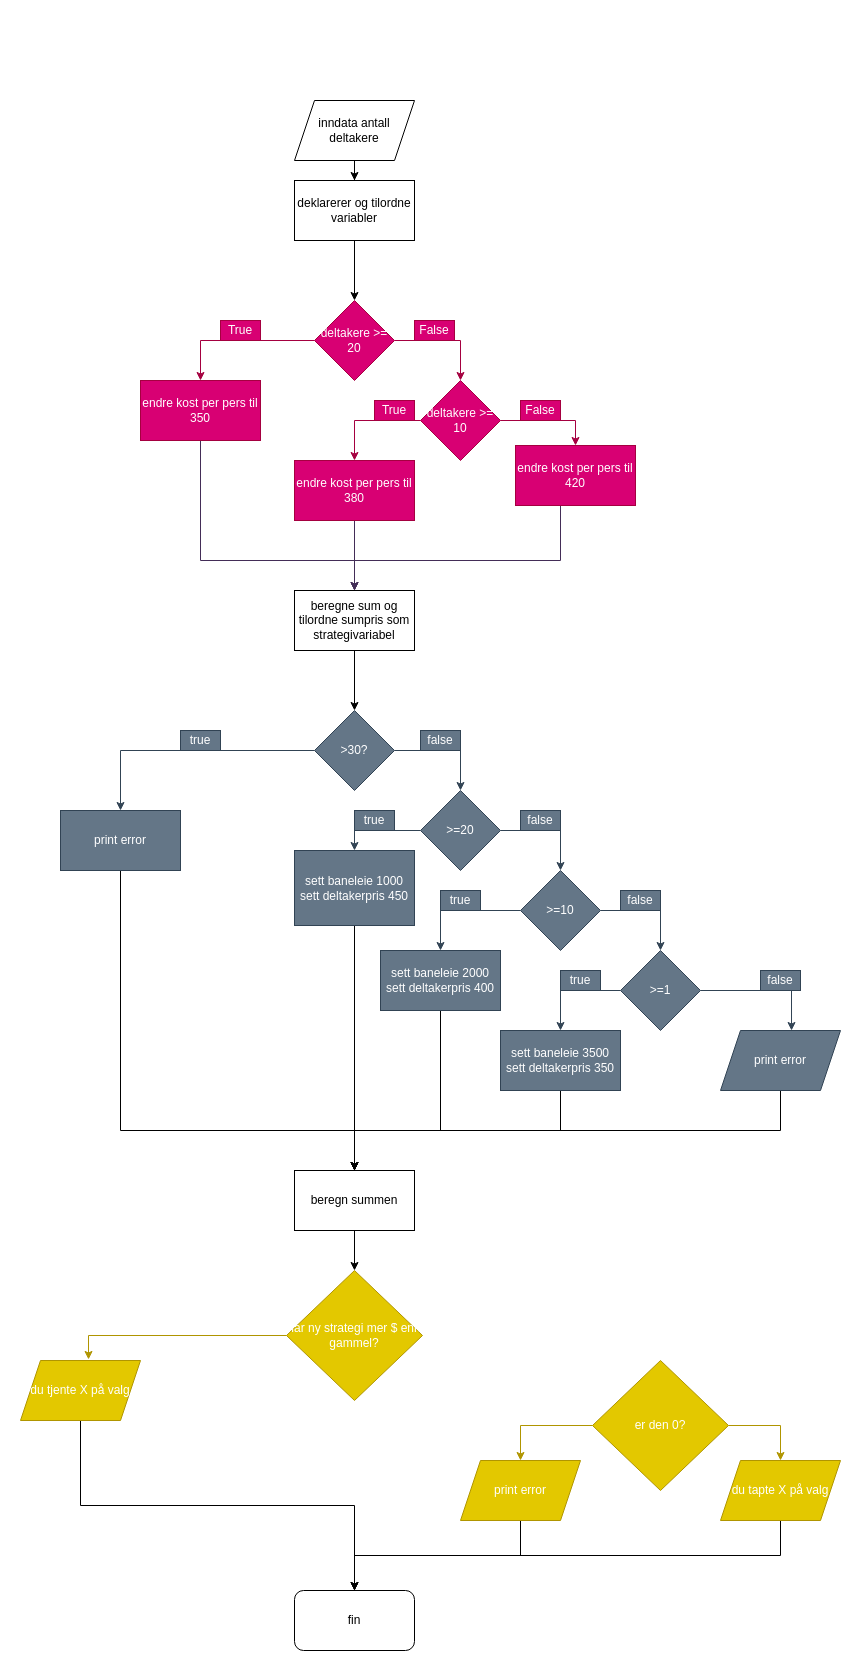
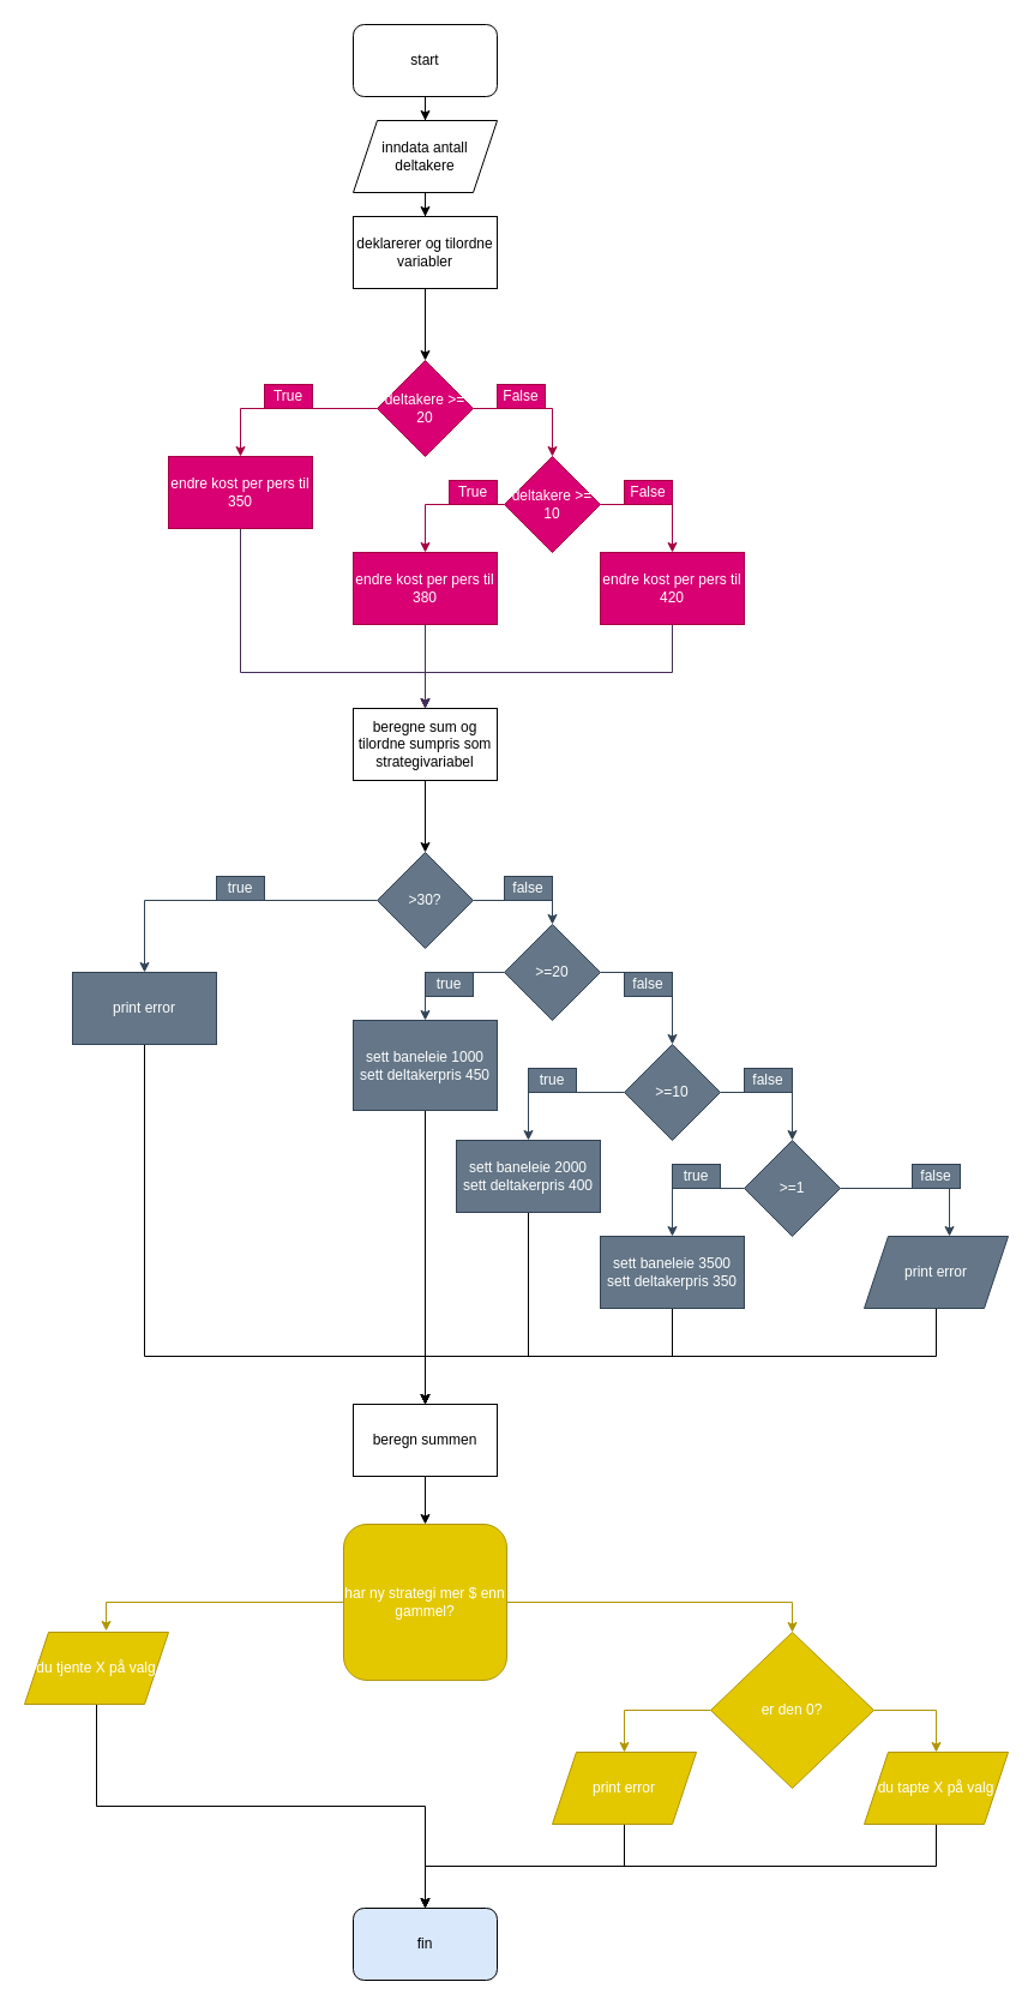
  <mxCell id="0" />
  <mxCell id="1" parent="0" />
+ <mxCell id="2" value="" style="edgeStyle=orthogonalEdgeStyle;rounded=0;orthogonalLoop=1;jettySize=auto;html=1;" parent="1" source="3" target="5" edge="1"><mxGeometry relative="1" as="geometry" /></mxCell>
+ <mxCell id="3" value="start" style="rounded=1;whiteSpace=wrap;html=1;" parent="1" vertex="1"><mxGeometry x="294" width="120" height="60" as="geometry" y="20" /></mxCell>
  <mxCell id="4" value="" style="edgeStyle=orthogonalEdgeStyle;rounded=0;orthogonalLoop=1;jettySize=auto;html=1;" parent="1" source="5" target="7" edge="1"><mxGeometry relative="1" as="geometry" /></mxCell>
  <mxCell id="5" value="inndata antall deltakere" style="shape=parallelogram;perimeter=parallelogramPerimeter;whiteSpace=wrap;html=1;fixedSize=1;" parent="1" vertex="1"><mxGeometry x="294" y="100" width="120" height="60" as="geometry" /></mxCell>
  <mxCell id="6" style="edgeStyle=orthogonalEdgeStyle;rounded=0;orthogonalLoop=1;jettySize=auto;html=1;exitX=0.5;exitY=1;exitDx=0;exitDy=0;" parent="1" source="7" target="46" edge="1"><mxGeometry relative="1" as="geometry" /></mxCell>
  <mxCell id="7" value="deklarerer og tilordne variabler" style="rounded=0;whiteSpace=wrap;html=1;" parent="1" vertex="1"><mxGeometry x="294" y="180" width="120" height="60" as="geometry" /></mxCell>
  <mxCell id="8" style="edgeStyle=orthogonalEdgeStyle;rounded=0;orthogonalLoop=1;jettySize=auto;html=1;exitX=0.5;exitY=1;exitDx=0;exitDy=0;" parent="1" source="9" target="43" edge="1"><mxGeometry relative="1" as="geometry" /></mxCell>
  <mxCell id="9" value="beregn summen" style="rounded=0;whiteSpace=wrap;html=1;" parent="1" vertex="1"><mxGeometry x="294" y="1170" width="120" height="60" as="geometry" /></mxCell>
- <mxCell id="10" value="fin&lt;br&gt;" style="rounded=1;whiteSpace=wrap;html=1;" parent="1" vertex="1"><mxGeometry x="294" y="1590" width="120" height="60" as="geometry" /></mxCell>
+ <mxCell id="10" value="fin&lt;br&gt;" style="rounded=1;whiteSpace=wrap;html=1;fillColor=#dae8fc;" parent="1" vertex="1"><mxGeometry x="294" y="1590" width="120" height="60" as="geometry" /></mxCell>
  <mxCell id="11" style="edgeStyle=orthogonalEdgeStyle;rounded=0;orthogonalLoop=1;jettySize=auto;html=1;exitX=0;exitY=0.5;exitDx=0;exitDy=0;entryX=0.5;entryY=0;entryDx=0;entryDy=0;fillColor=#647687;strokeColor=#314354;" parent="1" source="13" target="24" edge="1"><mxGeometry relative="1" as="geometry" /></mxCell>
  <mxCell id="12" style="edgeStyle=orthogonalEdgeStyle;rounded=0;orthogonalLoop=1;jettySize=auto;html=1;exitX=1;exitY=0.5;exitDx=0;exitDy=0;entryX=0.5;entryY=0;entryDx=0;entryDy=0;fillColor=#647687;strokeColor=#314354;" parent="1" source="13" target="16" edge="1"><mxGeometry relative="1" as="geometry" /></mxCell>
  <mxCell id="13" value="&amp;gt;30?" style="rhombus;whiteSpace=wrap;html=1;fillColor=#647687;strokeColor=#314354;fontColor=#ffffff;" parent="1" vertex="1"><mxGeometry x="314" y="710" width="80" height="80" as="geometry" /></mxCell>
  <mxCell id="14" style="edgeStyle=orthogonalEdgeStyle;rounded=0;orthogonalLoop=1;jettySize=auto;html=1;exitX=1;exitY=0.5;exitDx=0;exitDy=0;entryX=0.5;entryY=0;entryDx=0;entryDy=0;fillColor=#647687;strokeColor=#314354;" parent="1" source="16" target="19" edge="1"><mxGeometry relative="1" as="geometry" /></mxCell>
  <mxCell id="15" style="edgeStyle=orthogonalEdgeStyle;rounded=0;orthogonalLoop=1;jettySize=auto;html=1;exitX=0;exitY=0.5;exitDx=0;exitDy=0;entryX=0.5;entryY=0;entryDx=0;entryDy=0;fillColor=#647687;strokeColor=#314354;" parent="1" source="16" target="32" edge="1"><mxGeometry relative="1" as="geometry" /></mxCell>
- <mxCell id="16" value="&amp;gt;=20" style="rhombus;whiteSpace=wrap;html=1;fillColor=#647687;strokeColor=#314354;fontColor=#ffffff;" parent="1" vertex="1"><mxGeometry x="420" y="790" width="80" height="80" as="geometry" /></mxCell>
+ <mxCell id="16" value="&amp;gt;=20" style="rhombus;whiteSpace=wrap;html=1;fillColor=#647687;strokeColor=#314354;fontColor=#ffffff;" parent="1" vertex="1"><mxGeometry x="420" y="770" width="80" height="80" as="geometry" /></mxCell>
  <mxCell id="17" style="edgeStyle=orthogonalEdgeStyle;rounded=0;orthogonalLoop=1;jettySize=auto;html=1;exitX=0;exitY=0.5;exitDx=0;exitDy=0;entryX=0.5;entryY=0;entryDx=0;entryDy=0;fillColor=#647687;strokeColor=#314354;" parent="1" source="19" target="26" edge="1"><mxGeometry relative="1" as="geometry" /></mxCell>
  <mxCell id="18" style="edgeStyle=orthogonalEdgeStyle;rounded=0;orthogonalLoop=1;jettySize=auto;html=1;exitX=1;exitY=0.5;exitDx=0;exitDy=0;entryX=0.5;entryY=0;entryDx=0;entryDy=0;fillColor=#647687;strokeColor=#314354;" parent="1" source="19" target="22" edge="1"><mxGeometry relative="1" as="geometry" /></mxCell>
  <mxCell id="19" value="&amp;gt;=10" style="rhombus;whiteSpace=wrap;html=1;fillColor=#647687;strokeColor=#314354;fontColor=#ffffff;" parent="1" vertex="1"><mxGeometry x="520" y="870" width="80" height="80" as="geometry" /></mxCell>
  <mxCell id="20" style="edgeStyle=orthogonalEdgeStyle;rounded=0;orthogonalLoop=1;jettySize=auto;html=1;exitX=0;exitY=0.5;exitDx=0;exitDy=0;entryX=0.5;entryY=0;entryDx=0;entryDy=0;fillColor=#647687;strokeColor=#314354;" parent="1" source="22" target="28" edge="1"><mxGeometry relative="1" as="geometry" /></mxCell>
  <mxCell id="21" style="edgeStyle=orthogonalEdgeStyle;rounded=0;orthogonalLoop=1;jettySize=auto;html=1;exitX=1;exitY=0.5;exitDx=0;exitDy=0;entryX=0.592;entryY=0;entryDx=0;entryDy=0;entryPerimeter=0;fillColor=#647687;strokeColor=#314354;" parent="1" source="22" target="30" edge="1"><mxGeometry relative="1" as="geometry" /></mxCell>
  <mxCell id="22" value="&amp;gt;=1" style="rhombus;whiteSpace=wrap;html=1;fillColor=#647687;strokeColor=#314354;fontColor=#ffffff;" parent="1" vertex="1"><mxGeometry x="620" y="950" width="80" height="80" as="geometry" /></mxCell>
  <mxCell id="23" style="edgeStyle=orthogonalEdgeStyle;rounded=0;orthogonalLoop=1;jettySize=auto;html=1;exitX=0.5;exitY=1;exitDx=0;exitDy=0;" parent="1" source="24" target="9" edge="1"><mxGeometry relative="1" as="geometry"><Array as="points"><mxPoint x="120" y="1130" /><mxPoint x="354" y="1130" /></Array></mxGeometry></mxCell>
  <mxCell id="24" value="print error" style="rounded=0;whiteSpace=wrap;html=1;fillColor=#647687;strokeColor=#314354;fontColor=#ffffff;" parent="1" vertex="1"><mxGeometry x="60" y="810" width="120" height="60" as="geometry" /></mxCell>
  <mxCell id="25" style="edgeStyle=orthogonalEdgeStyle;rounded=0;orthogonalLoop=1;jettySize=auto;html=1;exitX=0.5;exitY=1;exitDx=0;exitDy=0;" parent="1" source="26" target="9" edge="1"><mxGeometry relative="1" as="geometry"><Array as="points"><mxPoint x="440" y="1130" /><mxPoint x="354" y="1130" /></Array></mxGeometry></mxCell>
  <mxCell id="26" value="sett baneleie 2000&lt;br&gt;sett deltakerpris 400" style="rounded=0;whiteSpace=wrap;html=1;fillColor=#647687;strokeColor=#314354;fontColor=#ffffff;" parent="1" vertex="1"><mxGeometry x="380" y="950" width="120" height="60" as="geometry" /></mxCell>
  <mxCell id="27" style="edgeStyle=orthogonalEdgeStyle;rounded=0;orthogonalLoop=1;jettySize=auto;html=1;exitX=0.5;exitY=1;exitDx=0;exitDy=0;" parent="1" source="28" target="9" edge="1"><mxGeometry relative="1" as="geometry" /></mxCell>
  <mxCell id="28" value="sett baneleie 3500&lt;br&gt;sett deltakerpris 350" style="rounded=0;whiteSpace=wrap;html=1;fillColor=#647687;strokeColor=#314354;fontColor=#ffffff;" parent="1" vertex="1"><mxGeometry x="500" y="1030" width="120" height="60" as="geometry" /></mxCell>
  <mxCell id="29" style="edgeStyle=orthogonalEdgeStyle;rounded=0;orthogonalLoop=1;jettySize=auto;html=1;exitX=0.5;exitY=1;exitDx=0;exitDy=0;" parent="1" source="30" target="9" edge="1"><mxGeometry relative="1" as="geometry" /></mxCell>
  <mxCell id="30" value="print error" style="shape=parallelogram;perimeter=parallelogramPerimeter;whiteSpace=wrap;html=1;fixedSize=1;fillColor=#647687;strokeColor=#314354;fontColor=#ffffff;" parent="1" vertex="1"><mxGeometry x="720" y="1030" width="120" height="60" as="geometry" /></mxCell>
  <mxCell id="31" style="edgeStyle=orthogonalEdgeStyle;rounded=0;orthogonalLoop=1;jettySize=auto;html=1;exitX=0.5;exitY=1;exitDx=0;exitDy=0;" parent="1" source="32" target="9" edge="1"><mxGeometry relative="1" as="geometry" /></mxCell>
  <mxCell id="32" value="sett baneleie 1000&lt;br&gt;sett deltakerpris 450" style="rounded=0;whiteSpace=wrap;html=1;fillColor=#647687;strokeColor=#314354;fontColor=#ffffff;" parent="1" vertex="1"><mxGeometry x="294" y="850" width="120" height="75" as="geometry" /></mxCell>
  <mxCell id="33" value="true" style="text;html=1;strokeColor=#314354;fillColor=#647687;align=center;verticalAlign=middle;whiteSpace=wrap;rounded=0;fontColor=#ffffff;" parent="1" vertex="1"><mxGeometry x="180" y="730" width="40" height="20" as="geometry" /></mxCell>
  <mxCell id="34" value="true" style="text;html=1;strokeColor=#314354;fillColor=#647687;align=center;verticalAlign=middle;whiteSpace=wrap;rounded=0;fontColor=#ffffff;" parent="1" vertex="1"><mxGeometry x="354" y="810" width="40" height="20" as="geometry" /></mxCell>
  <mxCell id="35" value="true" style="text;html=1;strokeColor=#314354;fillColor=#647687;align=center;verticalAlign=middle;whiteSpace=wrap;rounded=0;fontColor=#ffffff;" parent="1" vertex="1"><mxGeometry x="560" y="970" width="40" height="20" as="geometry" /></mxCell>
  <mxCell id="36" value="true" style="text;html=1;strokeColor=#314354;fillColor=#647687;align=center;verticalAlign=middle;whiteSpace=wrap;rounded=0;fontColor=#ffffff;" parent="1" vertex="1"><mxGeometry x="440" y="890" width="40" height="20" as="geometry" /></mxCell>
  <mxCell id="37" value="false" style="text;html=1;strokeColor=#314354;fillColor=#647687;align=center;verticalAlign=middle;whiteSpace=wrap;rounded=0;fontColor=#ffffff;" parent="1" vertex="1"><mxGeometry x="420" y="730" width="40" height="20" as="geometry" /></mxCell>
  <mxCell id="38" value="false" style="text;html=1;strokeColor=#314354;fillColor=#647687;align=center;verticalAlign=middle;whiteSpace=wrap;rounded=0;fontColor=#ffffff;" parent="1" vertex="1"><mxGeometry x="520" y="810" width="40" height="20" as="geometry" /></mxCell>
  <mxCell id="39" value="false" style="text;html=1;strokeColor=#314354;fillColor=#647687;align=center;verticalAlign=middle;whiteSpace=wrap;rounded=0;fontColor=#ffffff;" parent="1" vertex="1"><mxGeometry x="620" y="890" width="40" height="20" as="geometry" /></mxCell>
  <mxCell id="40" value="false" style="text;html=1;strokeColor=#314354;fillColor=#647687;align=center;verticalAlign=middle;whiteSpace=wrap;rounded=0;fontColor=#ffffff;" parent="1" vertex="1"><mxGeometry x="760" y="970" width="40" height="20" as="geometry" /></mxCell>
  <mxCell id="41" style="edgeStyle=orthogonalEdgeStyle;rounded=0;orthogonalLoop=1;jettySize=auto;html=1;exitX=0;exitY=0.5;exitDx=0;exitDy=0;entryX=0.567;entryY=-0.017;entryDx=0;entryDy=0;fillColor=#e3c800;strokeColor=#B09500;entryPerimeter=0;" parent="1" source="43" target="66" edge="1"><mxGeometry relative="1" as="geometry"><mxPoint x="160" y="1370" as="targetPoint" /></mxGeometry></mxCell>
- <mxCell id="43" value="har ny strategi mer $ enn gammel?" style="rhombus;whiteSpace=wrap;html=1;fillColor=#e3c800;strokeColor=#B09500;fontColor=#ffffff;" parent="1" vertex="1"><mxGeometry x="286" y="1270" width="136" height="130" as="geometry" /></mxCell>
+ <mxCell id="42" style="edgeStyle=orthogonalEdgeStyle;rounded=0;orthogonalLoop=1;jettySize=auto;html=1;exitX=1;exitY=0.5;exitDx=0;exitDy=0;entryX=0.5;entryY=0;entryDx=0;entryDy=0;fillColor=#e3c800;strokeColor=#B09500;" parent="1" source="43" target="64" edge="1"><mxGeometry relative="1" as="geometry"><mxPoint x="520" y="1370" as="targetPoint" /></mxGeometry></mxCell>
+ <mxCell id="43" value="har ny strategi mer $ enn gammel?" style="whiteSpace=wrap;html=1;fillColor=#e3c800;strokeColor=#B09500;fontColor=#ffffff;rounded=1;" parent="1" vertex="1"><mxGeometry x="286" y="1270" width="136" height="130" as="geometry" /></mxCell>
  <mxCell id="44" style="edgeStyle=orthogonalEdgeStyle;rounded=0;orthogonalLoop=1;jettySize=auto;html=1;exitX=1;exitY=0.5;exitDx=0;exitDy=0;entryX=0.5;entryY=0;entryDx=0;entryDy=0;fillColor=#d80073;strokeColor=#A50040;" parent="1" source="46" target="49" edge="1"><mxGeometry relative="1" as="geometry" /></mxCell>
  <mxCell id="45" style="edgeStyle=orthogonalEdgeStyle;rounded=0;orthogonalLoop=1;jettySize=auto;html=1;exitX=0;exitY=0.5;exitDx=0;exitDy=0;entryX=0.5;entryY=0;entryDx=0;entryDy=0;fillColor=#d80073;strokeColor=#A50040;" parent="1" source="46" target="55" edge="1"><mxGeometry relative="1" as="geometry" /></mxCell>
  <mxCell id="46" value="deltakere &amp;gt;= 20" style="rhombus;whiteSpace=wrap;html=1;fillColor=#d80073;strokeColor=#A50040;fontColor=#ffffff;" parent="1" vertex="1"><mxGeometry x="314" y="300" width="80" height="80" as="geometry" /></mxCell>
  <mxCell id="47" style="edgeStyle=orthogonalEdgeStyle;rounded=0;orthogonalLoop=1;jettySize=auto;html=1;exitX=1;exitY=0.5;exitDx=0;exitDy=0;entryX=0.5;entryY=0;entryDx=0;entryDy=0;fillColor=#d80073;strokeColor=#A50040;" parent="1" source="49" target="53" edge="1"><mxGeometry relative="1" as="geometry" /></mxCell>
  <mxCell id="48" style="edgeStyle=orthogonalEdgeStyle;rounded=0;orthogonalLoop=1;jettySize=auto;html=1;exitX=0;exitY=0.5;exitDx=0;exitDy=0;entryX=0.5;entryY=0;entryDx=0;entryDy=0;fillColor=#d80073;strokeColor=#A50040;" parent="1" source="49" target="51" edge="1"><mxGeometry relative="1" as="geometry" /></mxCell>
  <mxCell id="49" value="deltakere &amp;gt;= 10" style="rhombus;whiteSpace=wrap;html=1;fillColor=#d80073;strokeColor=#A50040;fontColor=#ffffff;" parent="1" vertex="1"><mxGeometry x="420" y="380" width="80" height="80" as="geometry" /></mxCell>
  <mxCell id="50" style="edgeStyle=orthogonalEdgeStyle;rounded=0;orthogonalLoop=1;jettySize=auto;html=1;exitX=0.5;exitY=1;exitDx=0;exitDy=0;fillColor=#76608a;strokeColor=#432D57;" parent="1" source="51" target="61" edge="1"><mxGeometry relative="1" as="geometry" /></mxCell>
  <mxCell id="51" value="endre kost per pers til 380" style="rounded=0;whiteSpace=wrap;html=1;fillColor=#d80073;strokeColor=#A50040;fontColor=#ffffff;" parent="1" vertex="1"><mxGeometry x="294" y="460" width="120" height="60" as="geometry" /></mxCell>
  <mxCell id="52" style="edgeStyle=orthogonalEdgeStyle;rounded=0;orthogonalLoop=1;jettySize=auto;html=1;exitX=0.5;exitY=1;exitDx=0;exitDy=0;fillColor=#76608a;strokeColor=#432D57;" parent="1" source="53" target="61" edge="1"><mxGeometry relative="1" as="geometry"><Array as="points"><mxPoint x="560" y="560" /><mxPoint x="354" y="560" /></Array></mxGeometry></mxCell>
- <mxCell id="53" value="endre kost per pers til 420" style="rounded=0;whiteSpace=wrap;html=1;fillColor=#d80073;strokeColor=#A50040;fontColor=#ffffff;" parent="1" vertex="1"><mxGeometry x="515" y="445" width="120" height="60" as="geometry" /></mxCell>
+ <mxCell id="53" value="endre kost per pers til 420" style="rounded=0;whiteSpace=wrap;html=1;fillColor=#d80073;strokeColor=#A50040;fontColor=#ffffff;" parent="1" vertex="1"><mxGeometry x="500" y="460" width="120" height="60" as="geometry" /></mxCell>
  <mxCell id="54" style="edgeStyle=orthogonalEdgeStyle;rounded=0;orthogonalLoop=1;jettySize=auto;html=1;exitX=0.5;exitY=1;exitDx=0;exitDy=0;fillColor=#76608a;strokeColor=#432D57;" parent="1" source="55" target="61" edge="1"><mxGeometry relative="1" as="geometry"><Array as="points"><mxPoint x="200" y="560" /><mxPoint x="354" y="560" /></Array></mxGeometry></mxCell>
  <mxCell id="55" value="endre kost per pers til 350" style="rounded=0;whiteSpace=wrap;html=1;fillColor=#d80073;strokeColor=#A50040;fontColor=#ffffff;" parent="1" vertex="1"><mxGeometry x="140" y="380" width="120" height="60" as="geometry" /></mxCell>
  <mxCell id="56" value="True" style="text;html=1;strokeColor=#A50040;fillColor=#d80073;align=center;verticalAlign=middle;whiteSpace=wrap;rounded=0;fontColor=#ffffff;" parent="1" vertex="1"><mxGeometry x="220" y="320" width="40" height="20" as="geometry" /></mxCell>
  <mxCell id="57" value="True" style="text;html=1;strokeColor=#A50040;fillColor=#d80073;align=center;verticalAlign=middle;whiteSpace=wrap;rounded=0;fontColor=#ffffff;" parent="1" vertex="1"><mxGeometry x="374" y="400" width="40" height="20" as="geometry" /></mxCell>
  <mxCell id="58" value="False" style="text;html=1;strokeColor=#A50040;fillColor=#d80073;align=center;verticalAlign=middle;whiteSpace=wrap;rounded=0;fontColor=#ffffff;" parent="1" vertex="1"><mxGeometry x="414" y="320" width="40" height="20" as="geometry" /></mxCell>
  <mxCell id="59" value="False" style="text;html=1;strokeColor=#A50040;fillColor=#d80073;align=center;verticalAlign=middle;whiteSpace=wrap;rounded=0;fontColor=#ffffff;" parent="1" vertex="1"><mxGeometry x="520" y="400" width="40" height="20" as="geometry" /></mxCell>
  <mxCell id="60" style="edgeStyle=orthogonalEdgeStyle;rounded=0;orthogonalLoop=1;jettySize=auto;html=1;exitX=0.5;exitY=1;exitDx=0;exitDy=0;" parent="1" source="61" target="13" edge="1"><mxGeometry relative="1" as="geometry" /></mxCell>
  <mxCell id="61" value="beregne sum og tilordne sumpris som strategivariabel" style="rounded=0;whiteSpace=wrap;html=1;" parent="1" vertex="1"><mxGeometry x="294" y="590" width="120" height="60" as="geometry" /></mxCell>
  <mxCell id="62" style="edgeStyle=orthogonalEdgeStyle;rounded=0;orthogonalLoop=1;jettySize=auto;html=1;exitX=1;exitY=0.5;exitDx=0;exitDy=0;entryX=0.5;entryY=0;entryDx=0;entryDy=0;fillColor=#e3c800;strokeColor=#B09500;" parent="1" source="64" target="70" edge="1"><mxGeometry relative="1" as="geometry" /></mxCell>
  <mxCell id="63" style="edgeStyle=orthogonalEdgeStyle;rounded=0;orthogonalLoop=1;jettySize=auto;html=1;exitX=0;exitY=0.5;exitDx=0;exitDy=0;entryX=0.5;entryY=0;entryDx=0;entryDy=0;fillColor=#e3c800;strokeColor=#B09500;" parent="1" source="64" target="68" edge="1"><mxGeometry relative="1" as="geometry" /></mxCell>
  <mxCell id="64" value="er den 0?" style="rhombus;whiteSpace=wrap;html=1;fillColor=#e3c800;strokeColor=#B09500;fontColor=#ffffff;" parent="1" vertex="1"><mxGeometry x="592" y="1360" width="136" height="130" as="geometry" /></mxCell>
  <mxCell id="65" style="edgeStyle=orthogonalEdgeStyle;rounded=0;orthogonalLoop=1;jettySize=auto;html=1;exitX=0.5;exitY=1;exitDx=0;exitDy=0;" parent="1" source="66" target="10" edge="1"><mxGeometry relative="1" as="geometry" /></mxCell>
  <mxCell id="66" value="du tjente X på valg" style="shape=parallelogram;perimeter=parallelogramPerimeter;whiteSpace=wrap;html=1;fixedSize=1;fillColor=#e3c800;strokeColor=#B09500;fontColor=#ffffff;" parent="1" vertex="1"><mxGeometry x="20" y="1360" width="120" height="60" as="geometry" /></mxCell>
  <mxCell id="67" style="edgeStyle=orthogonalEdgeStyle;rounded=0;orthogonalLoop=1;jettySize=auto;html=1;exitX=0.5;exitY=1;exitDx=0;exitDy=0;" parent="1" source="68" target="10" edge="1"><mxGeometry relative="1" as="geometry" /></mxCell>
  <mxCell id="68" value="print error" style="shape=parallelogram;perimeter=parallelogramPerimeter;whiteSpace=wrap;html=1;fixedSize=1;fillColor=#e3c800;strokeColor=#B09500;fontColor=#ffffff;" parent="1" vertex="1"><mxGeometry x="460" y="1460" width="120" height="60" as="geometry" /></mxCell>
  <mxCell id="69" style="edgeStyle=orthogonalEdgeStyle;rounded=0;orthogonalLoop=1;jettySize=auto;html=1;exitX=0.5;exitY=1;exitDx=0;exitDy=0;" parent="1" source="70" target="10" edge="1"><mxGeometry relative="1" as="geometry" /></mxCell>
  <mxCell id="70" value="du tapte X på valg" style="shape=parallelogram;perimeter=parallelogramPerimeter;whiteSpace=wrap;html=1;fixedSize=1;fillColor=#e3c800;strokeColor=#B09500;fontColor=#ffffff;" parent="1" vertex="1"><mxGeometry x="720" y="1460" width="120" height="60" as="geometry" /></mxCell>
